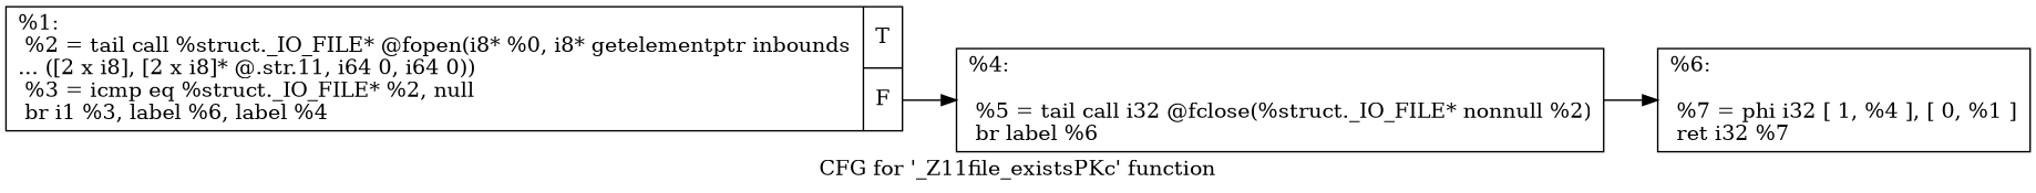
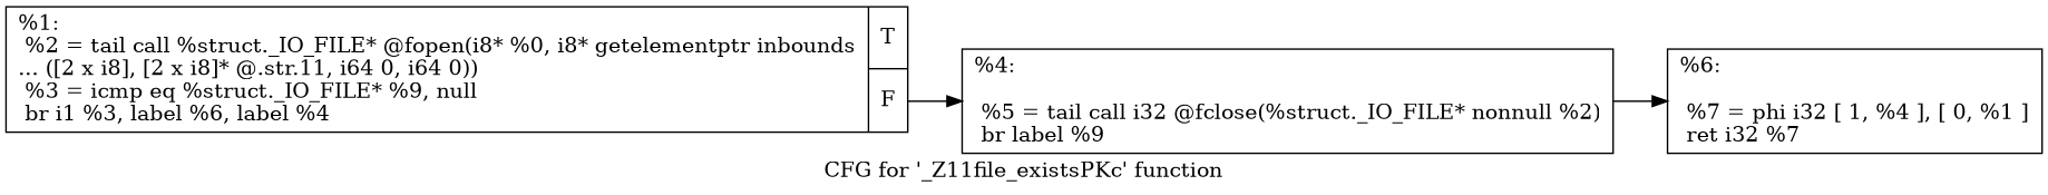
  digraph {
    label="CFG for '_Z11file_existsPKc' function"
    rankdir=LR
    node [shape=record]
-   n1 [label="{%1:\l  %2 = tail call %struct._IO_FILE* @fopen(i8* %0, i8* getelementptr inbounds\l... ([2 x i8], [2 x i8]* @.str.11, i64 0, i64 0))\l  %3 = icmp eq %struct._IO_FILE* %2, null\l  br i1 %3, label %6, label %4\l|{<s0>T|<s1>F}}"]
-   n2 [label="{%4:\l\l  %5 = tail call i32 @fclose(%struct._IO_FILE* nonnull %2)\l  br label %6\l}"]
+   n1 [label="{%1:\l  %2 = tail call %struct._IO_FILE* @fopen(i8* %0, i8* getelementptr inbounds\l... ([2 x i8], [2 x i8]* @.str.11, i64 0, i64 0))\l  %3 = icmp eq %struct._IO_FILE* %9, null\l  br i1 %3, label %6, label %4\l|{<s0>T|<s1>F}}"]
+   n2 [label="{%4:\l\l  %5 = tail call i32 @fclose(%struct._IO_FILE* nonnull %2)\l  br label %9\l}"]
    n3 [label="{%6:\l\l  %7 = phi i32 [ 1, %4 ], [ 0, %1 ]\l  ret i32 %7\l}"]
    n1 -> n2 [tailport=s1]
    n2 -> n3
  }
